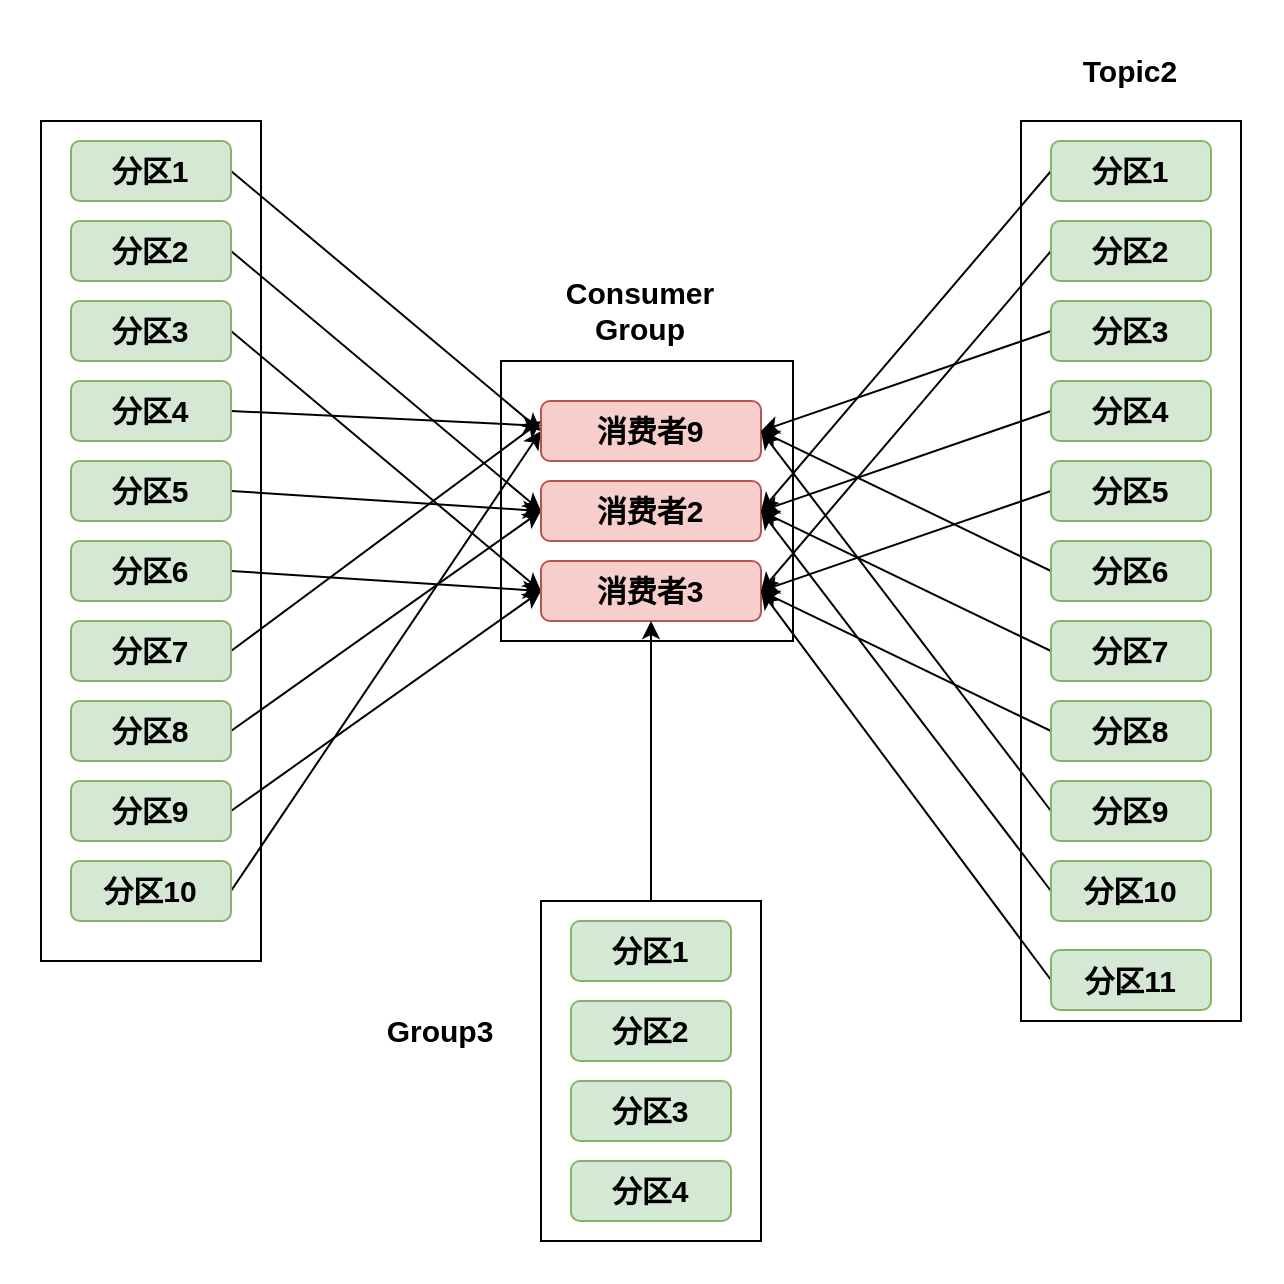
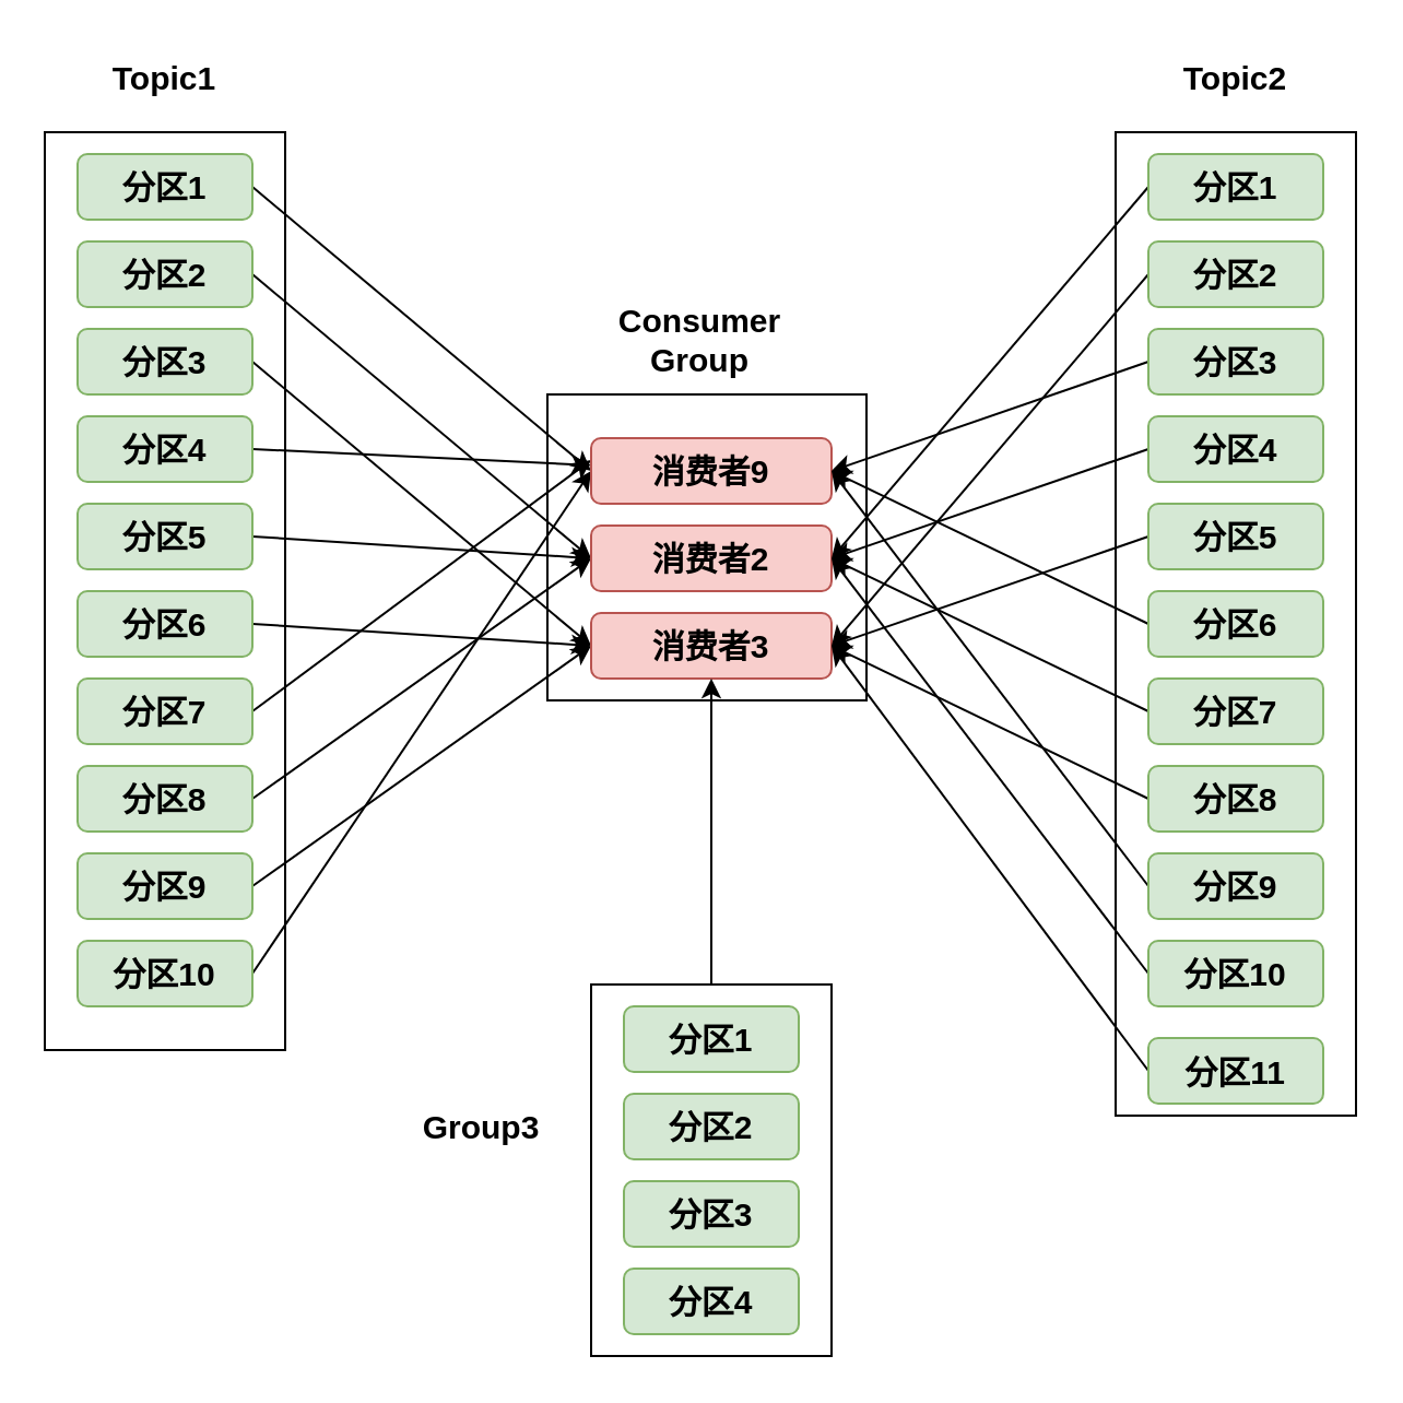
  <mxCell id="0" />
  <mxCell id="1" parent="0" />
  <mxCell id="2" value="" style="rounded=0;whiteSpace=wrap;html=1;" vertex="1" parent="1"><mxGeometry x="250" y="180" width="146" height="140" as="geometry" /></mxCell>
  <mxCell id="3" value="" style="rounded=0;whiteSpace=wrap;html=1;" vertex="1" parent="1"><mxGeometry x="20" y="60" width="110" height="420" as="geometry" /></mxCell>
+ <mxCell id="4" value="&lt;font style=&quot;font-size: 15px;&quot;&gt;Topic1&lt;/font&gt;" style="text;html=1;strokeColor=none;fillColor=none;align=center;verticalAlign=middle;whiteSpace=wrap;rounded=0;fontStyle=1;fontSize=15;" vertex="1" parent="1"><mxGeometry x="45" y="20" width="60" height="30" as="geometry" /></mxCell>
  <mxCell id="5" style="edgeStyle=none;rounded=0;orthogonalLoop=1;jettySize=auto;html=1;exitX=1;exitY=0.5;exitDx=0;exitDy=0;entryX=0;entryY=0.5;entryDx=0;entryDy=0;" edge="1" parent="1" source="6" target="26"><mxGeometry relative="1" as="geometry" /></mxCell>
  <mxCell id="6" value="分区1" style="rounded=1;whiteSpace=wrap;html=1;fontStyle=1;fontSize=15;fillColor=#d5e8d4;strokeColor=#82b366;" vertex="1" parent="1"><mxGeometry x="35" y="70" width="80" height="30" as="geometry" /></mxCell>
  <mxCell id="7" style="edgeStyle=none;rounded=0;orthogonalLoop=1;jettySize=auto;html=1;exitX=1;exitY=0.5;exitDx=0;exitDy=0;entryX=0;entryY=0.5;entryDx=0;entryDy=0;" edge="1" parent="1" source="8" target="27"><mxGeometry relative="1" as="geometry" /></mxCell>
  <mxCell id="8" value="分区2" style="rounded=1;whiteSpace=wrap;html=1;fontStyle=1;fontSize=15;fillColor=#d5e8d4;strokeColor=#82b366;" vertex="1" parent="1"><mxGeometry x="35" y="110" width="80" height="30" as="geometry" /></mxCell>
  <mxCell id="9" style="edgeStyle=none;rounded=0;orthogonalLoop=1;jettySize=auto;html=1;exitX=1;exitY=0.5;exitDx=0;exitDy=0;entryX=0;entryY=0.5;entryDx=0;entryDy=0;" edge="1" parent="1" source="10" target="28"><mxGeometry relative="1" as="geometry" /></mxCell>
  <mxCell id="10" value="分区3" style="rounded=1;whiteSpace=wrap;html=1;fontStyle=1;fontSize=15;fillColor=#d5e8d4;strokeColor=#82b366;" vertex="1" parent="1"><mxGeometry x="35" y="150" width="80" height="30" as="geometry" /></mxCell>
  <mxCell id="11" style="edgeStyle=none;rounded=0;orthogonalLoop=1;jettySize=auto;html=1;exitX=1;exitY=0.5;exitDx=0;exitDy=0;" edge="1" parent="1" source="12" target="26"><mxGeometry relative="1" as="geometry" /></mxCell>
  <mxCell id="12" value="分区4" style="rounded=1;whiteSpace=wrap;html=1;fontStyle=1;fontSize=15;fillColor=#d5e8d4;strokeColor=#82b366;" vertex="1" parent="1"><mxGeometry x="35" y="190" width="80" height="30" as="geometry" /></mxCell>
  <mxCell id="13" style="edgeStyle=none;rounded=0;orthogonalLoop=1;jettySize=auto;html=1;exitX=1;exitY=0.5;exitDx=0;exitDy=0;entryX=0;entryY=0.5;entryDx=0;entryDy=0;" edge="1" parent="1" source="14" target="27"><mxGeometry relative="1" as="geometry" /></mxCell>
  <mxCell id="14" value="分区5" style="rounded=1;whiteSpace=wrap;html=1;fontStyle=1;fontSize=15;fillColor=#d5e8d4;strokeColor=#82b366;" vertex="1" parent="1"><mxGeometry x="35" y="230" width="80" height="30" as="geometry" /></mxCell>
  <mxCell id="15" style="edgeStyle=none;rounded=0;orthogonalLoop=1;jettySize=auto;html=1;exitX=1;exitY=0.5;exitDx=0;exitDy=0;entryX=0;entryY=0.5;entryDx=0;entryDy=0;" edge="1" parent="1" source="16" target="28"><mxGeometry relative="1" as="geometry" /></mxCell>
  <mxCell id="16" value="分区6" style="rounded=1;whiteSpace=wrap;html=1;fontStyle=1;fontSize=15;fillColor=#d5e8d4;strokeColor=#82b366;" vertex="1" parent="1"><mxGeometry x="35" y="270" width="80" height="30" as="geometry" /></mxCell>
  <mxCell id="17" style="edgeStyle=none;rounded=0;orthogonalLoop=1;jettySize=auto;html=1;exitX=1;exitY=0.5;exitDx=0;exitDy=0;" edge="1" parent="1" source="18"><mxGeometry relative="1" as="geometry"><mxPoint x="270" y="210" as="targetPoint" /></mxGeometry></mxCell>
  <mxCell id="18" value="分区7" style="rounded=1;whiteSpace=wrap;html=1;fontStyle=1;fontSize=15;fillColor=#d5e8d4;strokeColor=#82b366;" vertex="1" parent="1"><mxGeometry x="35" y="310" width="80" height="30" as="geometry" /></mxCell>
  <mxCell id="19" style="edgeStyle=none;rounded=0;orthogonalLoop=1;jettySize=auto;html=1;exitX=1;exitY=0.5;exitDx=0;exitDy=0;entryX=0;entryY=0.5;entryDx=0;entryDy=0;" edge="1" parent="1" source="20" target="27"><mxGeometry relative="1" as="geometry" /></mxCell>
  <mxCell id="20" value="分区8" style="rounded=1;whiteSpace=wrap;html=1;fontStyle=1;fontSize=15;fillColor=#d5e8d4;strokeColor=#82b366;" vertex="1" parent="1"><mxGeometry x="35" y="350" width="80" height="30" as="geometry" /></mxCell>
  <mxCell id="21" style="edgeStyle=none;rounded=0;orthogonalLoop=1;jettySize=auto;html=1;exitX=1;exitY=0.5;exitDx=0;exitDy=0;entryX=0;entryY=0.5;entryDx=0;entryDy=0;" edge="1" parent="1" source="22" target="28"><mxGeometry relative="1" as="geometry" /></mxCell>
  <mxCell id="22" value="分区9" style="rounded=1;whiteSpace=wrap;html=1;fontStyle=1;fontSize=15;fillColor=#d5e8d4;strokeColor=#82b366;" vertex="1" parent="1"><mxGeometry x="35" y="390" width="80" height="30" as="geometry" /></mxCell>
  <mxCell id="23" style="edgeStyle=none;rounded=0;orthogonalLoop=1;jettySize=auto;html=1;exitX=1;exitY=0.5;exitDx=0;exitDy=0;entryX=0;entryY=0.5;entryDx=0;entryDy=0;" edge="1" parent="1" source="24" target="26"><mxGeometry relative="1" as="geometry" /></mxCell>
  <mxCell id="24" value="分区10" style="rounded=1;whiteSpace=wrap;html=1;fontStyle=1;fontSize=15;fillColor=#d5e8d4;strokeColor=#82b366;" vertex="1" parent="1"><mxGeometry x="35" y="430" width="80" height="30" as="geometry" /></mxCell>
  <mxCell id="25" value="&lt;font style=&quot;font-size: 15px;&quot;&gt;Consumer Group&lt;/font&gt;" style="text;html=1;strokeColor=none;fillColor=none;align=center;verticalAlign=middle;whiteSpace=wrap;rounded=0;fontStyle=1;fontSize=15;" vertex="1" parent="1"><mxGeometry x="290" y="140" width="60" height="30" as="geometry" /></mxCell>
  <mxCell id="26" value="消费者9" style="rounded=1;whiteSpace=wrap;html=1;fontStyle=1;fontSize=15;fillColor=#f8cecc;strokeColor=#b85450;" vertex="1" parent="1"><mxGeometry x="270" y="200" width="110" height="30" as="geometry" /></mxCell>
  <mxCell id="27" value="消费者2" style="rounded=1;whiteSpace=wrap;html=1;fontStyle=1;fontSize=15;fillColor=#f8cecc;strokeColor=#b85450;" vertex="1" parent="1"><mxGeometry x="270" y="240" width="110" height="30" as="geometry" /></mxCell>
  <mxCell id="28" value="消费者3" style="rounded=1;whiteSpace=wrap;html=1;fontStyle=1;fontSize=15;fillColor=#f8cecc;strokeColor=#b85450;" vertex="1" parent="1"><mxGeometry x="270" y="280" width="110" height="30" as="geometry" /></mxCell>
  <mxCell id="29" value="" style="rounded=0;whiteSpace=wrap;html=1;" vertex="1" parent="1"><mxGeometry x="510" y="60" width="110" height="450" as="geometry" /></mxCell>
  <mxCell id="30" value="&lt;font style=&quot;font-size: 15px;&quot;&gt;Topic2&lt;/font&gt;" style="text;html=1;strokeColor=none;fillColor=none;align=center;verticalAlign=middle;whiteSpace=wrap;rounded=0;fontStyle=1;fontSize=15;" vertex="1" parent="1"><mxGeometry x="535" y="20" width="60" height="30" as="geometry" /></mxCell>
  <mxCell id="31" style="edgeStyle=none;rounded=0;orthogonalLoop=1;jettySize=auto;html=1;exitX=0;exitY=0.5;exitDx=0;exitDy=0;entryX=1;entryY=0.5;entryDx=0;entryDy=0;" edge="1" parent="1" source="32" target="27"><mxGeometry relative="1" as="geometry" /></mxCell>
  <mxCell id="32" value="分区1" style="rounded=1;whiteSpace=wrap;html=1;fontStyle=1;fontSize=15;fillColor=#d5e8d4;strokeColor=#82b366;" vertex="1" parent="1"><mxGeometry x="525" y="70" width="80" height="30" as="geometry" /></mxCell>
  <mxCell id="33" style="edgeStyle=none;rounded=0;orthogonalLoop=1;jettySize=auto;html=1;exitX=0;exitY=0.5;exitDx=0;exitDy=0;entryX=1;entryY=0.5;entryDx=0;entryDy=0;" edge="1" parent="1" source="34" target="28"><mxGeometry relative="1" as="geometry" /></mxCell>
  <mxCell id="34" value="分区2" style="rounded=1;whiteSpace=wrap;html=1;fontStyle=1;fontSize=15;fillColor=#d5e8d4;strokeColor=#82b366;" vertex="1" parent="1"><mxGeometry x="525" y="110" width="80" height="30" as="geometry" /></mxCell>
  <mxCell id="35" style="edgeStyle=none;rounded=0;orthogonalLoop=1;jettySize=auto;html=1;exitX=0;exitY=0.5;exitDx=0;exitDy=0;entryX=1;entryY=0.5;entryDx=0;entryDy=0;" edge="1" parent="1" source="36" target="26"><mxGeometry relative="1" as="geometry" /></mxCell>
  <mxCell id="36" value="分区3" style="rounded=1;whiteSpace=wrap;html=1;fontStyle=1;fontSize=15;fillColor=#d5e8d4;strokeColor=#82b366;" vertex="1" parent="1"><mxGeometry x="525" y="150" width="80" height="30" as="geometry" /></mxCell>
  <mxCell id="37" style="edgeStyle=none;rounded=0;orthogonalLoop=1;jettySize=auto;html=1;exitX=0;exitY=0.5;exitDx=0;exitDy=0;entryX=1;entryY=0.5;entryDx=0;entryDy=0;" edge="1" parent="1" source="38" target="27"><mxGeometry relative="1" as="geometry" /></mxCell>
  <mxCell id="38" value="分区4" style="rounded=1;whiteSpace=wrap;html=1;fontStyle=1;fontSize=15;fillColor=#d5e8d4;strokeColor=#82b366;" vertex="1" parent="1"><mxGeometry x="525" y="190" width="80" height="30" as="geometry" /></mxCell>
  <mxCell id="39" style="edgeStyle=none;rounded=0;orthogonalLoop=1;jettySize=auto;html=1;exitX=0;exitY=0.5;exitDx=0;exitDy=0;entryX=1;entryY=0.5;entryDx=0;entryDy=0;" edge="1" parent="1" source="40" target="28"><mxGeometry relative="1" as="geometry" /></mxCell>
  <mxCell id="40" value="分区5" style="rounded=1;whiteSpace=wrap;html=1;fontStyle=1;fontSize=15;fillColor=#d5e8d4;strokeColor=#82b366;" vertex="1" parent="1"><mxGeometry x="525" y="230" width="80" height="30" as="geometry" /></mxCell>
  <mxCell id="41" style="edgeStyle=none;rounded=0;orthogonalLoop=1;jettySize=auto;html=1;exitX=0;exitY=0.5;exitDx=0;exitDy=0;entryX=1;entryY=0.5;entryDx=0;entryDy=0;" edge="1" parent="1" source="42" target="26"><mxGeometry relative="1" as="geometry" /></mxCell>
  <mxCell id="42" value="分区6" style="rounded=1;whiteSpace=wrap;html=1;fontStyle=1;fontSize=15;fillColor=#d5e8d4;strokeColor=#82b366;" vertex="1" parent="1"><mxGeometry x="525" y="270" width="80" height="30" as="geometry" /></mxCell>
  <mxCell id="43" style="edgeStyle=none;rounded=0;orthogonalLoop=1;jettySize=auto;html=1;exitX=0;exitY=0.5;exitDx=0;exitDy=0;entryX=1;entryY=0.5;entryDx=0;entryDy=0;" edge="1" parent="1" source="44" target="27"><mxGeometry relative="1" as="geometry" /></mxCell>
  <mxCell id="44" value="分区7" style="rounded=1;whiteSpace=wrap;html=1;fontStyle=1;fontSize=15;fillColor=#d5e8d4;strokeColor=#82b366;" vertex="1" parent="1"><mxGeometry x="525" y="310" width="80" height="30" as="geometry" /></mxCell>
  <mxCell id="45" style="edgeStyle=none;rounded=0;orthogonalLoop=1;jettySize=auto;html=1;exitX=0;exitY=0.5;exitDx=0;exitDy=0;entryX=1;entryY=0.5;entryDx=0;entryDy=0;" edge="1" parent="1" source="46" target="28"><mxGeometry relative="1" as="geometry" /></mxCell>
  <mxCell id="46" value="分区8" style="rounded=1;whiteSpace=wrap;html=1;fontStyle=1;fontSize=15;fillColor=#d5e8d4;strokeColor=#82b366;" vertex="1" parent="1"><mxGeometry x="525" y="350" width="80" height="30" as="geometry" /></mxCell>
  <mxCell id="47" style="edgeStyle=none;rounded=0;orthogonalLoop=1;jettySize=auto;html=1;exitX=0;exitY=0.5;exitDx=0;exitDy=0;entryX=1;entryY=0.5;entryDx=0;entryDy=0;" edge="1" parent="1" source="48" target="26"><mxGeometry relative="1" as="geometry" /></mxCell>
  <mxCell id="48" value="分区9" style="rounded=1;whiteSpace=wrap;html=1;fontStyle=1;fontSize=15;fillColor=#d5e8d4;strokeColor=#82b366;" vertex="1" parent="1"><mxGeometry x="525" y="390" width="80" height="30" as="geometry" /></mxCell>
  <mxCell id="49" style="edgeStyle=none;rounded=0;orthogonalLoop=1;jettySize=auto;html=1;exitX=0;exitY=0.5;exitDx=0;exitDy=0;entryX=1;entryY=0.5;entryDx=0;entryDy=0;" edge="1" parent="1" source="50" target="27"><mxGeometry relative="1" as="geometry" /></mxCell>
  <mxCell id="50" value="分区10" style="rounded=1;whiteSpace=wrap;html=1;fontStyle=1;fontSize=15;fillColor=#d5e8d4;strokeColor=#82b366;" vertex="1" parent="1"><mxGeometry x="525" y="430" width="80" height="30" as="geometry" /></mxCell>
  <mxCell id="51" style="edgeStyle=none;rounded=0;orthogonalLoop=1;jettySize=auto;html=1;exitX=0;exitY=0.5;exitDx=0;exitDy=0;entryX=1;entryY=0.5;entryDx=0;entryDy=0;" edge="1" parent="1" source="52" target="28"><mxGeometry relative="1" as="geometry" /></mxCell>
  <mxCell id="52" value="分区11" style="rounded=1;whiteSpace=wrap;html=1;fontStyle=1;fontSize=15;fillColor=#d5e8d4;strokeColor=#82b366;" vertex="1" parent="1"><mxGeometry x="525" y="474.5" width="80" height="30" as="geometry" /></mxCell>
  <mxCell id="53" style="edgeStyle=none;rounded=0;orthogonalLoop=1;jettySize=auto;html=1;exitX=0.5;exitY=0;exitDx=0;exitDy=0;" edge="1" parent="1" source="54" target="28"><mxGeometry relative="1" as="geometry" /></mxCell>
  <mxCell id="54" value="" style="rounded=0;whiteSpace=wrap;html=1;" vertex="1" parent="1"><mxGeometry x="270" y="450" width="110" height="170" as="geometry" /></mxCell>
  <mxCell id="55" value="&lt;font style=&quot;font-size: 15px;&quot;&gt;Group3&lt;/font&gt;" style="text;html=1;strokeColor=none;fillColor=none;align=center;verticalAlign=middle;whiteSpace=wrap;rounded=0;fontStyle=1;fontSize=15;" vertex="1" parent="1"><mxGeometry x="190" y="500" width="60" height="30" as="geometry" /></mxCell>
  <mxCell id="56" value="分区1" style="rounded=1;whiteSpace=wrap;html=1;fontStyle=1;fontSize=15;fillColor=#d5e8d4;strokeColor=#82b366;" vertex="1" parent="1"><mxGeometry x="285" y="460" width="80" height="30" as="geometry" /></mxCell>
  <mxCell id="57" value="分区2" style="rounded=1;whiteSpace=wrap;html=1;fontStyle=1;fontSize=15;fillColor=#d5e8d4;strokeColor=#82b366;" vertex="1" parent="1"><mxGeometry x="285" y="500" width="80" height="30" as="geometry" /></mxCell>
  <mxCell id="58" value="分区3" style="rounded=1;whiteSpace=wrap;html=1;fontStyle=1;fontSize=15;fillColor=#d5e8d4;strokeColor=#82b366;" vertex="1" parent="1"><mxGeometry x="285" y="540" width="80" height="30" as="geometry" /></mxCell>
  <mxCell id="59" value="分区4" style="rounded=1;whiteSpace=wrap;html=1;fontStyle=1;fontSize=15;fillColor=#d5e8d4;strokeColor=#82b366;" vertex="1" parent="1"><mxGeometry x="285" y="580" width="80" height="30" as="geometry" /></mxCell>
